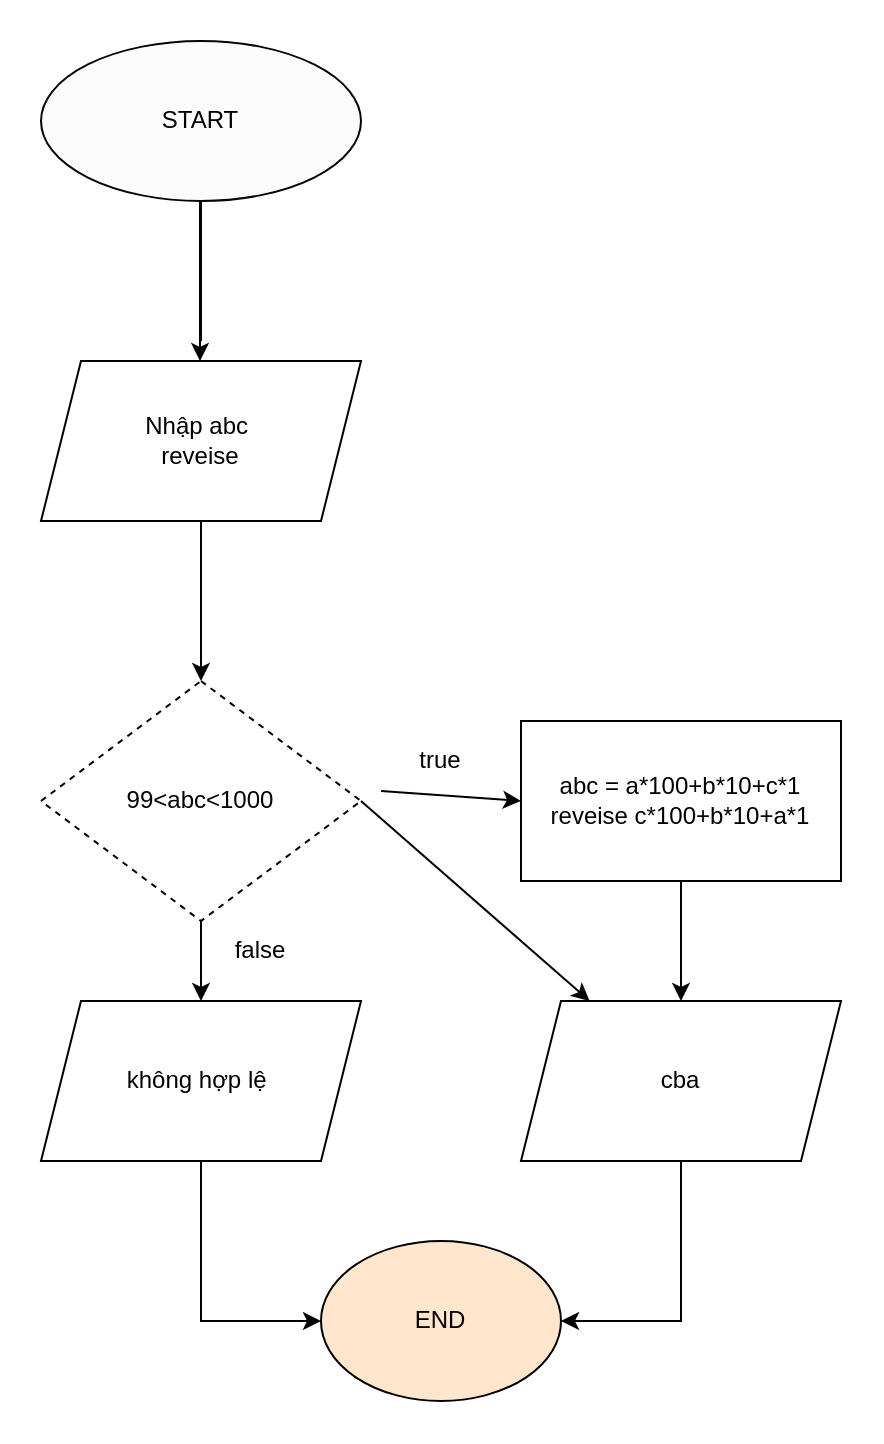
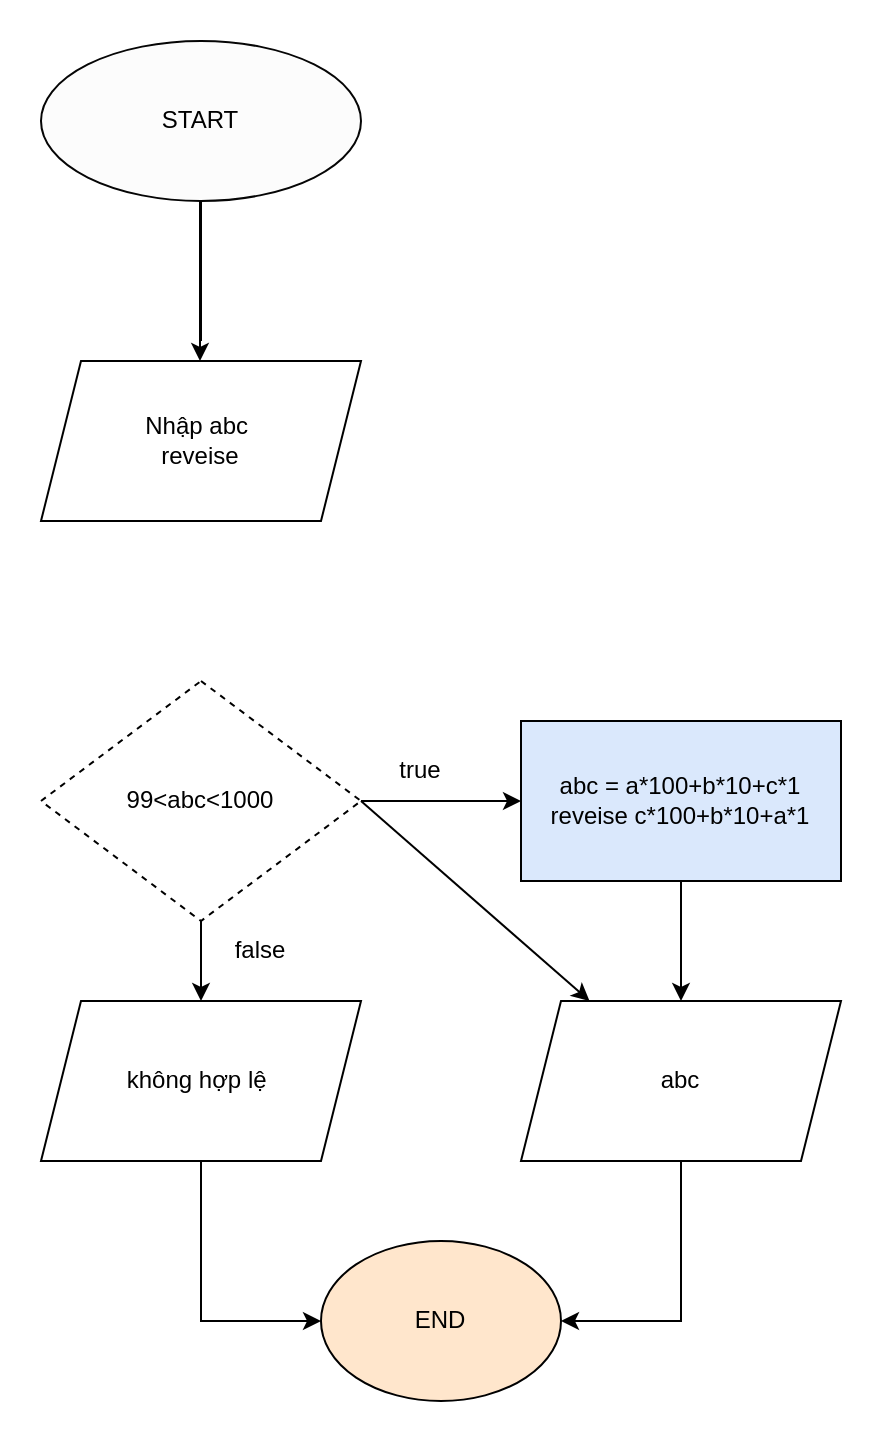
  <mxCell id="0" />
  <mxCell id="1" parent="0" />
  <mxCell id="2" value="START" style="ellipse;whiteSpace=wrap;html=1;strokeColor=#050505;fillColor=#FCFCFC;" vertex="1" parent="1"><mxGeometry x="20" y="20" width="160" height="80" as="geometry" /></mxCell>
  <mxCell id="3" value="" style="endArrow=none;html=1;rounded=0;" edge="1" parent="1"><mxGeometry width="50" height="50" relative="1" as="geometry"><mxPoint x="100" y="170" as="sourcePoint" /><mxPoint x="100" y="100" as="targetPoint" /></mxGeometry></mxCell>
  <mxCell id="4" value="" style="endArrow=none;html=1;rounded=0;" edge="1" parent="1"><mxGeometry width="50" height="50" relative="1" as="geometry"><mxPoint x="99.5" y="160" as="sourcePoint" /><mxPoint x="99.5" y="100" as="targetPoint" /></mxGeometry></mxCell>
  <mxCell id="5" value="" style="endArrow=classic;html=1;rounded=0;" edge="1" parent="1"><mxGeometry width="50" height="50" relative="1" as="geometry"><mxPoint x="99.5" y="100" as="sourcePoint" /><mxPoint x="99.5" y="180" as="targetPoint" /></mxGeometry></mxCell>
  <mxCell id="6" value="Nhập abc&amp;nbsp;&lt;div&gt;reveise&lt;/div&gt;" style="shape=parallelogram;perimeter=parallelogramPerimeter;whiteSpace=wrap;html=1;fixedSize=1;fillColor=#FFFFFF;" vertex="1" parent="1"><mxGeometry x="20" y="180" width="160" height="80" as="geometry" /></mxCell>
  <mxCell id="7" value="99&amp;lt;abc&amp;lt;1000" style="rhombus;whiteSpace=wrap;html=1;fillColor=#FFFFFF;dashed=1;" vertex="1" parent="1"><mxGeometry x="20" y="340" width="160" height="120" as="geometry" /></mxCell>
- <mxCell id="8" value="" style="endArrow=classic;html=1;rounded=0;exitX=0.5;exitY=1;exitDx=0;exitDy=0;entryX=0.5;entryY=0;entryDx=0;entryDy=0;" edge="1" parent="1" source="6" target="7"><mxGeometry width="50" height="50" relative="1" as="geometry"><mxPoint x="100" y="300" as="sourcePoint" /><mxPoint x="100" y="330" as="targetPoint" /><Array as="points" /></mxGeometry></mxCell>
  <mxCell id="9" value="" style="endArrow=classic;html=1;rounded=0;exitX=0.5;exitY=1;exitDx=0;exitDy=0;" edge="1" parent="1" source="7"><mxGeometry width="50" height="50" relative="1" as="geometry"><mxPoint x="130" y="590" as="sourcePoint" /><mxPoint x="100" y="500" as="targetPoint" /></mxGeometry></mxCell>
- <mxCell id="10" value="abc = a*100+b*10+c*1&lt;div&gt;reveise c*100+b*10+a*1&lt;/div&gt;" style="rounded=0;whiteSpace=wrap;html=1;" vertex="1" parent="1"><mxGeometry x="260" y="360" width="160" height="80" as="geometry" /></mxCell>
+ <mxCell id="10" value="abc = a*100+b*10+c*1&lt;div&gt;reveise c*100+b*10+a*1&lt;/div&gt;" style="rounded=0;whiteSpace=wrap;html=1;fillColor=#dae8fc;" vertex="1" parent="1"><mxGeometry x="260" y="360" width="160" height="80" as="geometry" /></mxCell>
  <mxCell id="11" value="false" style="text;html=1;align=center;verticalAlign=middle;whiteSpace=wrap;rounded=0;" vertex="1" parent="1"><mxGeometry x="100" y="460" width="60" height="30" as="geometry" /></mxCell>
  <mxCell id="12" value="" style="endArrow=classic;html=1;rounded=0;exitX=0.5;exitY=1;exitDx=0;exitDy=0;" edge="1" parent="1" source="10"><mxGeometry width="50" height="50" relative="1" as="geometry"><mxPoint x="130" y="500" as="sourcePoint" /><mxPoint x="340" y="500" as="targetPoint" /></mxGeometry></mxCell>
  <mxCell id="13" value="" style="endArrow=classic;html=1;rounded=0;exitX=0.5;exitY=1;exitDx=0;exitDy=0;entryX=0;entryY=0.5;entryDx=0;entryDy=0;" edge="1" parent="1" target="15"><mxGeometry width="50" height="50" relative="1" as="geometry"><mxPoint x="100" y="580" as="sourcePoint" /><mxPoint x="100" y="700" as="targetPoint" /><Array as="points"><mxPoint x="100" y="660" /></Array></mxGeometry></mxCell>
  <mxCell id="14" value="không hợp lệ&amp;nbsp;" style="shape=parallelogram;perimeter=parallelogramPerimeter;whiteSpace=wrap;html=1;fixedSize=1;" vertex="1" parent="1"><mxGeometry x="20" y="500" width="160" height="80" as="geometry" /></mxCell>
  <mxCell id="15" value="END" style="ellipse;whiteSpace=wrap;html=1;fillColor=#ffe6cc;" vertex="1" parent="1"><mxGeometry x="160" y="620" width="120" height="80" as="geometry" /></mxCell>
  <mxCell id="16" value="" style="endArrow=classic;html=1;rounded=0;exitX=1;exitY=0.5;exitDx=0;exitDy=0;" edge="1" parent="1" source="7" target="19"><mxGeometry width="50" height="50" relative="1" as="geometry"><mxPoint x="180" y="400" as="sourcePoint" /><mxPoint x="260" y="400" as="targetPoint" /></mxGeometry></mxCell>
- <mxCell id="17" value="true" style="text;html=1;align=center;verticalAlign=middle;whiteSpace=wrap;rounded=0;" vertex="1" parent="1"><mxGeometry x="190" y="365" width="60" height="30" as="geometry" /></mxCell>
+ <mxCell id="17" value="true" style="text;html=1;align=center;verticalAlign=middle;whiteSpace=wrap;rounded=0;" vertex="1" parent="1"><mxGeometry x="180" y="370" width="60" height="30" as="geometry" /></mxCell>
  <mxCell id="18" value="" style="endArrow=classic;html=1;rounded=0;exitX=0;exitY=1;exitDx=0;exitDy=0;" edge="1" parent="1" source="17"><mxGeometry width="50" height="50" relative="1" as="geometry"><mxPoint x="210" y="450" as="sourcePoint" /><mxPoint x="260" y="400" as="targetPoint" /></mxGeometry></mxCell>
- <mxCell id="19" value="cba" style="shape=parallelogram;perimeter=parallelogramPerimeter;whiteSpace=wrap;html=1;fixedSize=1;" vertex="1" parent="1"><mxGeometry x="260" y="500" width="160" height="80" as="geometry" /></mxCell>
+ <mxCell id="19" value="abc" style="shape=parallelogram;perimeter=parallelogramPerimeter;whiteSpace=wrap;html=1;fixedSize=1;" vertex="1" parent="1"><mxGeometry x="260" y="500" width="160" height="80" as="geometry" /></mxCell>
  <mxCell id="20" value="" style="endArrow=classic;html=1;rounded=0;exitX=0.5;exitY=1;exitDx=0;exitDy=0;" edge="1" parent="1" source="19"><mxGeometry width="50" height="50" relative="1" as="geometry"><mxPoint x="420" y="660" as="sourcePoint" /><mxPoint x="280" y="660" as="targetPoint" /><Array as="points"><mxPoint x="340" y="660" /></Array></mxGeometry></mxCell>
